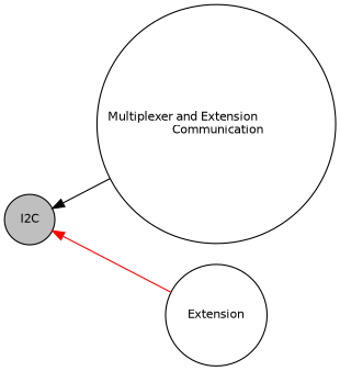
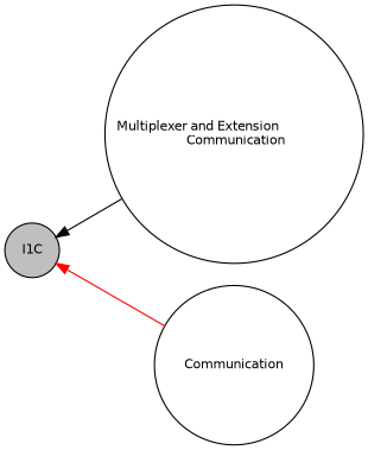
  digraph {
    rankdir=LR
    node [color=black fillcolor=white fontname=Helvetica fontsize=10 shape=circle style=filled]
    edge [dir=back fontname=Helvetica fontsize=10 labelfontname=Helvetica labelfontsize=10 shape=plaintext style=solid]
    n1 [height=0.2 label="Multiplexer and Extension\l Communication" width=0.4]
-   n2 [height=0.2 label=Extension width=0.4]
-   n3 [fillcolor=grey75 fontcolor=black height=0.2 label=I2C width=0.4]
+   n2 [height=0.2 label=Communication width=0.4]
+   n3 [fillcolor=grey75 fontcolor=black height=0.2 label=I1C width=0.4]
    n3 -> n1 [color=black]
    n3 -> n2 [color=red]
  }
